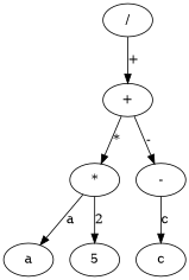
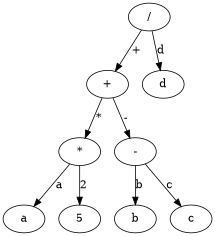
  digraph {
    n1 [label="/"]
    n2 [label="+"]
+   n3 [label=d]
    n4 [label="*"]
    n5 [label="-"]
    n6 [label=a]
    n7 [label=5]
+   n8 [label=b]
    n9 [label=c]
    n1 -> n2 [label="+"]
+   n1 -> n3 [label=d]
    n2 -> n4 [label="*"]
    n2 -> n5 [label="-"]
    n4 -> n6 [label=a]
    n4 -> n7 [label=2]
+   n5 -> n8 [label=b]
    n5 -> n9 [label=c]
  }
